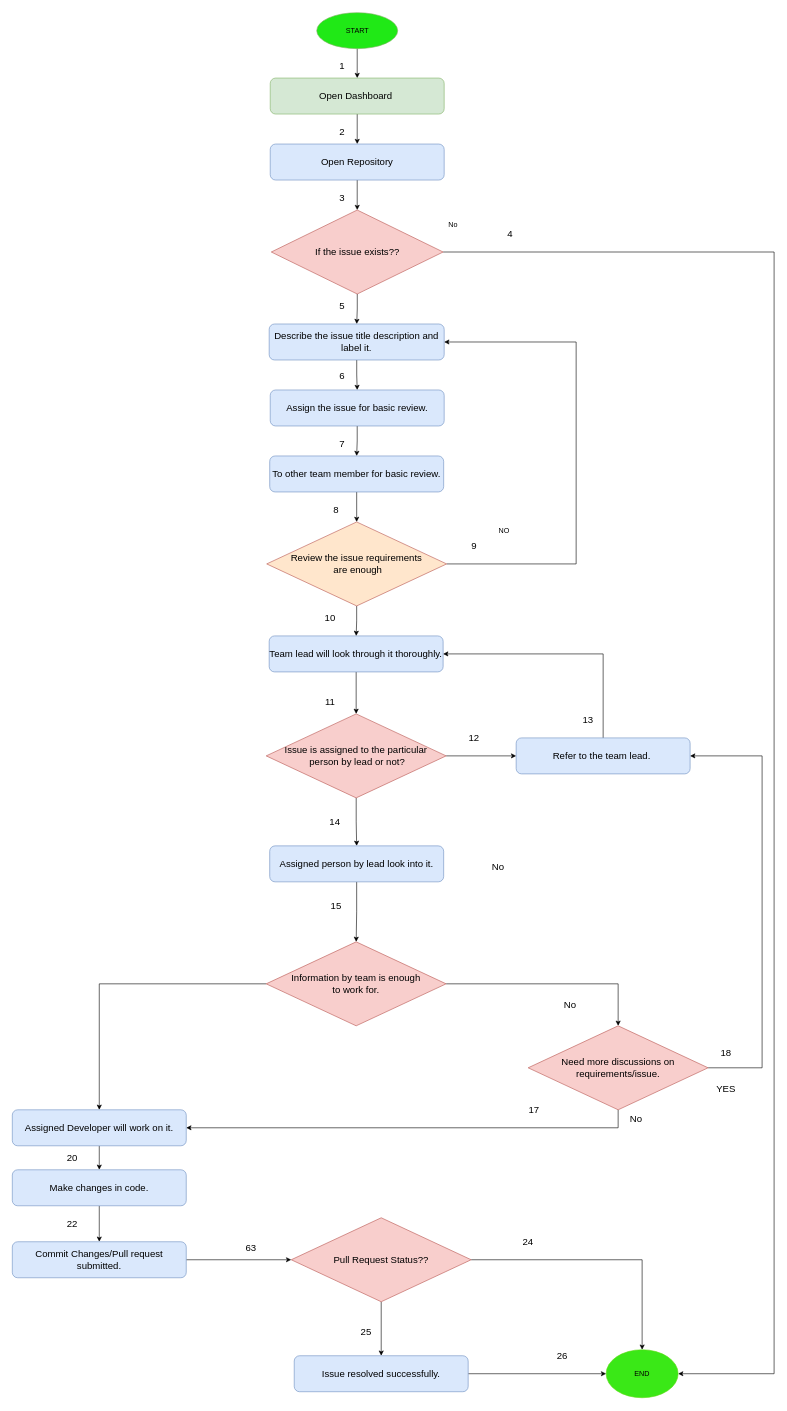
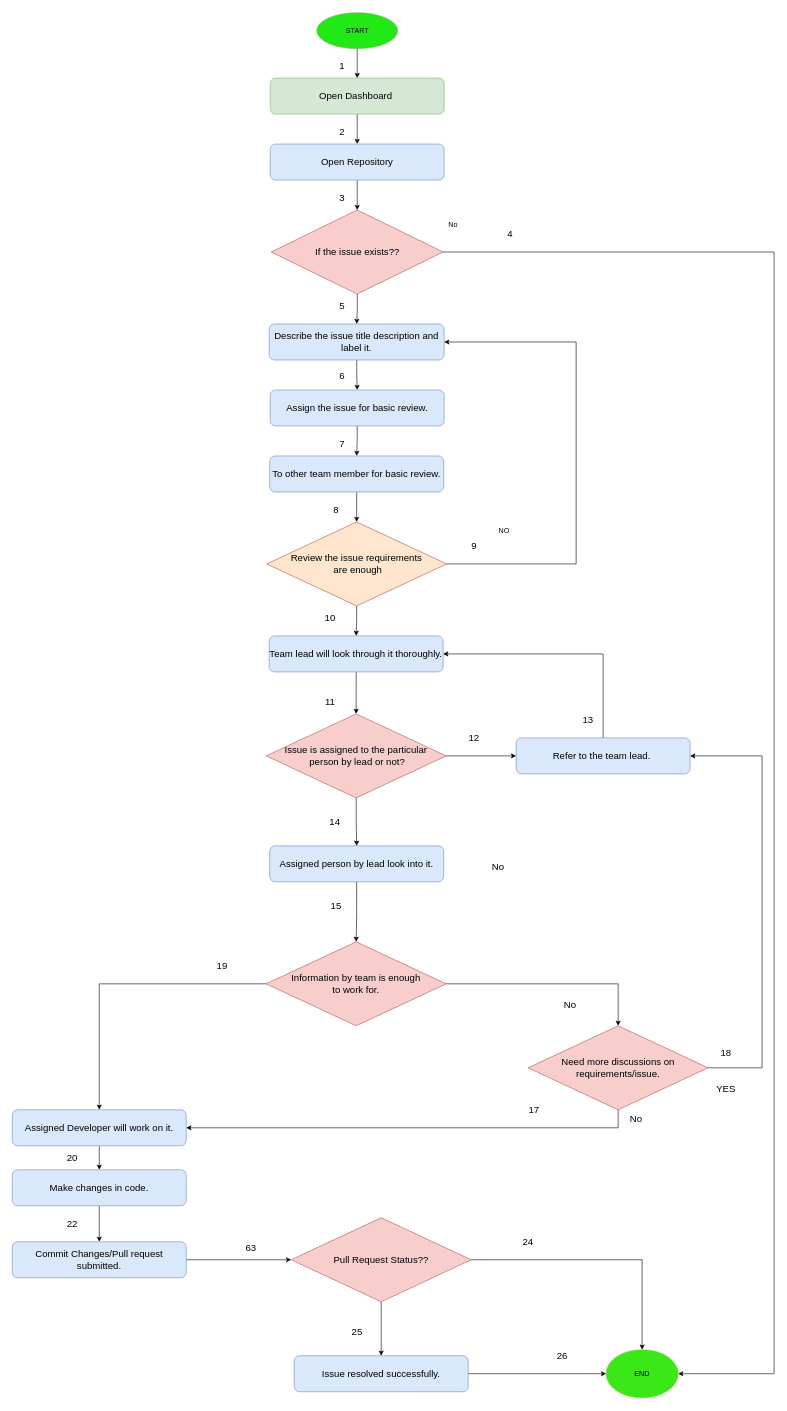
  <mxCell id="0" />
  <mxCell id="1" parent="0" />
  <mxCell id="2" value="" style="edgeStyle=orthogonalEdgeStyle;rounded=1;hachureGap=4;orthogonalLoop=1;jettySize=auto;html=1;fontFamily=Architects Daughter;fontSource=https%3A%2F%2Ffonts.googleapis.com%2Fcss%3Ffamily%3DArchitects%2BDaughter;fontSize=16;labelBackgroundColor=none;fontColor=default;" parent="1" source="3" target="5" edge="1"><mxGeometry relative="1" as="geometry" /></mxCell>
  <mxCell id="3" value="START" style="ellipse;whiteSpace=wrap;html=1;rounded=1;labelBackgroundColor=none;fillColor=#20e916;strokeColor=#82b366;" parent="1" vertex="1"><mxGeometry x="527.5" y="20" width="135" height="60" as="geometry" /></mxCell>
  <mxCell id="4" value="" style="edgeStyle=orthogonalEdgeStyle;rounded=1;hachureGap=4;orthogonalLoop=1;jettySize=auto;html=1;fontFamily=Architects Daughter;fontSource=https%3A%2F%2Ffonts.googleapis.com%2Fcss%3Ffamily%3DArchitects%2BDaughter;fontSize=16;labelBackgroundColor=none;fontColor=default;" parent="1" source="5" target="7" edge="1"><mxGeometry relative="1" as="geometry" /></mxCell>
  <mxCell id="5" value="&lt;font style=&quot;font-size: 16px;&quot;&gt;Open Dashboard&amp;nbsp;&lt;/font&gt;" style="rounded=1;whiteSpace=wrap;html=1;labelBackgroundColor=none;fillColor=#d5e8d4;strokeColor=#82b366;" parent="1" vertex="1"><mxGeometry x="450" y="129" width="290" height="60" as="geometry" /></mxCell>
  <mxCell id="6" style="edgeStyle=orthogonalEdgeStyle;rounded=0;orthogonalLoop=1;jettySize=auto;html=1;entryX=0.5;entryY=0;entryDx=0;entryDy=0;" parent="1" source="7" target="10" edge="1"><mxGeometry relative="1" as="geometry" /></mxCell>
  <mxCell id="7" value="&lt;span style=&quot;font-size: 16px;&quot;&gt;Open Repository&lt;/span&gt;" style="rounded=1;whiteSpace=wrap;html=1;labelBackgroundColor=none;fillColor=#dae8fc;strokeColor=#6c8ebf;" parent="1" vertex="1"><mxGeometry x="450" y="239" width="290" height="60" as="geometry" /></mxCell>
  <mxCell id="8" value="" style="edgeStyle=orthogonalEdgeStyle;rounded=0;orthogonalLoop=1;jettySize=auto;html=1;" parent="1" source="10" target="13" edge="1"><mxGeometry relative="1" as="geometry" /></mxCell>
  <mxCell id="9" style="edgeStyle=orthogonalEdgeStyle;rounded=0;orthogonalLoop=1;jettySize=auto;html=1;entryX=1;entryY=0.5;entryDx=0;entryDy=0;" parent="1" source="10" target="52" edge="1"><mxGeometry relative="1" as="geometry"><Array as="points"><mxPoint x="1290" y="419" /><mxPoint x="1290" y="2289" /></Array></mxGeometry></mxCell>
  <mxCell id="10" value="&lt;span style=&quot;font-size: 16px;&quot;&gt;If the issue exists??&lt;/span&gt;" style="rhombus;whiteSpace=wrap;html=1;fillColor=#f8cecc;strokeColor=#b85450;rounded=0;" parent="1" vertex="1"><mxGeometry x="451.75" y="349" width="286.5" height="140" as="geometry" /></mxCell>
  <mxCell id="11" value="No" style="text;html=1;strokeColor=none;fillColor=none;align=center;verticalAlign=middle;whiteSpace=wrap;rounded=0;" parent="1" vertex="1"><mxGeometry x="725" y="359" width="60" height="30" as="geometry" /></mxCell>
  <mxCell id="12" value="" style="edgeStyle=orthogonalEdgeStyle;rounded=0;orthogonalLoop=1;jettySize=auto;html=1;" parent="1" source="13" target="15" edge="1"><mxGeometry relative="1" as="geometry" /></mxCell>
  <mxCell id="13" value="&lt;span style=&quot;font-size: 16px;&quot;&gt;Describe the issue title description and label it.&lt;/span&gt;" style="rounded=1;whiteSpace=wrap;html=1;labelBackgroundColor=none;fillColor=#dae8fc;strokeColor=#6c8ebf;" parent="1" vertex="1"><mxGeometry x="448.25" y="539" width="291.75" height="60" as="geometry" /></mxCell>
  <mxCell id="14" value="" style="edgeStyle=orthogonalEdgeStyle;rounded=0;orthogonalLoop=1;jettySize=auto;html=1;" parent="1" source="15" target="17" edge="1"><mxGeometry relative="1" as="geometry" /></mxCell>
  <mxCell id="15" value="&lt;span style=&quot;font-size: 16px;&quot;&gt;Assign the issue for basic review.&lt;/span&gt;" style="rounded=1;whiteSpace=wrap;html=1;labelBackgroundColor=none;fillColor=#dae8fc;strokeColor=#6c8ebf;" parent="1" vertex="1"><mxGeometry x="450" y="649" width="290" height="60" as="geometry" /></mxCell>
  <mxCell id="16" value="" style="edgeStyle=orthogonalEdgeStyle;rounded=0;orthogonalLoop=1;jettySize=auto;html=1;" parent="1" source="17" target="22" edge="1"><mxGeometry relative="1" as="geometry" /></mxCell>
  <mxCell id="17" value="&lt;span style=&quot;font-size: 16px;&quot;&gt;To other team member for basic review.&lt;br&gt;&lt;/span&gt;" style="rounded=1;whiteSpace=wrap;html=1;labelBackgroundColor=none;fillColor=#dae8fc;strokeColor=#6c8ebf;" parent="1" vertex="1"><mxGeometry x="449.12" y="759" width="290" height="60" as="geometry" /></mxCell>
  <mxCell id="18" value="" style="edgeStyle=orthogonalEdgeStyle;rounded=0;orthogonalLoop=1;jettySize=auto;html=1;" parent="1" source="19" target="25" edge="1"><mxGeometry relative="1" as="geometry" /></mxCell>
  <mxCell id="19" value="&lt;span style=&quot;font-size: 16px;&quot;&gt;Team lead will look through it&amp;nbsp;thoroughly.&lt;/span&gt;" style="rounded=1;whiteSpace=wrap;html=1;labelBackgroundColor=none;fillColor=#dae8fc;strokeColor=#6c8ebf;" parent="1" vertex="1"><mxGeometry x="448.25" y="1059" width="290" height="60" as="geometry" /></mxCell>
  <mxCell id="20" value="" style="edgeStyle=orthogonalEdgeStyle;rounded=0;orthogonalLoop=1;jettySize=auto;html=1;" parent="1" source="22" target="19" edge="1"><mxGeometry relative="1" as="geometry" /></mxCell>
  <mxCell id="21" style="edgeStyle=orthogonalEdgeStyle;rounded=0;orthogonalLoop=1;jettySize=auto;html=1;entryX=1;entryY=0.5;entryDx=0;entryDy=0;" parent="1" source="22" target="13" edge="1"><mxGeometry relative="1" as="geometry"><Array as="points"><mxPoint x="960" y="939" /><mxPoint x="960" y="569" /></Array></mxGeometry></mxCell>
  <mxCell id="22" value="&lt;span style=&quot;font-size: 16px;&quot;&gt;Review the issue requirements&lt;br&gt;&amp;nbsp;are enough&lt;/span&gt;" style="rhombus;whiteSpace=wrap;html=1;fillColor=#ffe6cc;strokeColor=#b85450;rounded=0;align=center;" parent="1" vertex="1"><mxGeometry x="444.12" y="869" width="300" height="140" as="geometry" /></mxCell>
  <mxCell id="23" value="" style="edgeStyle=orthogonalEdgeStyle;rounded=0;orthogonalLoop=1;jettySize=auto;html=1;" parent="1" source="25" target="27" edge="1"><mxGeometry relative="1" as="geometry" /></mxCell>
  <mxCell id="24" value="" style="edgeStyle=orthogonalEdgeStyle;rounded=0;orthogonalLoop=1;jettySize=auto;html=1;" parent="1" source="25" target="29" edge="1"><mxGeometry relative="1" as="geometry" /></mxCell>
  <mxCell id="25" value="&lt;span style=&quot;font-size: 16px;&quot;&gt;Issue is assigned to the particular&lt;br&gt;&amp;nbsp;person by lead or not?&lt;/span&gt;" style="rhombus;whiteSpace=wrap;html=1;fillColor=#f8cecc;strokeColor=#b85450;rounded=0;align=center;" parent="1" vertex="1"><mxGeometry x="443.25" width="300" height="140" as="geometry" y="1189" /></mxCell>
  <mxCell id="26" style="edgeStyle=orthogonalEdgeStyle;rounded=0;orthogonalLoop=1;jettySize=auto;html=1;entryX=1;entryY=0.5;entryDx=0;entryDy=0;" parent="1" source="27" target="19" edge="1"><mxGeometry relative="1" as="geometry"><Array as="points"><mxPoint x="1005" y="1089" /></Array></mxGeometry></mxCell>
  <mxCell id="27" value="&lt;span style=&quot;font-size: 16px;&quot;&gt;Refer to the team lead.&amp;nbsp;&lt;/span&gt;" style="rounded=1;whiteSpace=wrap;html=1;labelBackgroundColor=none;fillColor=#dae8fc;strokeColor=#6c8ebf;" parent="1" vertex="1"><mxGeometry x="860" y="1229" width="290" height="60" as="geometry" /></mxCell>
  <mxCell id="28" value="" style="edgeStyle=orthogonalEdgeStyle;rounded=0;orthogonalLoop=1;jettySize=auto;html=1;" parent="1" source="29" target="32" edge="1"><mxGeometry relative="1" as="geometry" /></mxCell>
  <mxCell id="29" value="&lt;span style=&quot;font-size: 16px;&quot;&gt;Assigned person by lead look into it.&lt;/span&gt;" style="rounded=1;whiteSpace=wrap;html=1;labelBackgroundColor=none;fillColor=#dae8fc;strokeColor=#6c8ebf;" parent="1" vertex="1"><mxGeometry x="449.12" y="1409" width="290" height="60" as="geometry" /></mxCell>
  <mxCell id="30" style="edgeStyle=orthogonalEdgeStyle;rounded=0;orthogonalLoop=1;jettySize=auto;html=1;entryX=0.5;entryY=0;entryDx=0;entryDy=0;" parent="1" source="32" target="35" edge="1"><mxGeometry relative="1" as="geometry" /></mxCell>
  <mxCell id="31" style="edgeStyle=orthogonalEdgeStyle;rounded=0;orthogonalLoop=1;jettySize=auto;html=1;entryX=0.5;entryY=0;entryDx=0;entryDy=0;" parent="1" source="32" target="42" edge="1"><mxGeometry relative="1" as="geometry" /></mxCell>
  <mxCell id="32" value="&lt;span style=&quot;font-size: 16px;&quot;&gt;Information by team is enough &lt;br&gt;to work for.&lt;/span&gt;" style="rhombus;whiteSpace=wrap;html=1;fillColor=#f8cecc;strokeColor=#b85450;rounded=0;align=center;" parent="1" vertex="1"><mxGeometry x="443.25" y="1569" width="300" height="140" as="geometry" /></mxCell>
  <mxCell id="33" value="&lt;font style=&quot;font-size: 16px;&quot;&gt;No&lt;/font&gt;" style="text;html=1;strokeColor=none;fillColor=none;align=center;verticalAlign=middle;whiteSpace=wrap;rounded=0;" parent="1" vertex="1"><mxGeometry x="800" y="1429" width="60" height="30" as="geometry" /></mxCell>
  <mxCell id="34" value="" style="edgeStyle=orthogonalEdgeStyle;rounded=0;orthogonalLoop=1;jettySize=auto;html=1;" parent="1" source="35" target="37" edge="1"><mxGeometry relative="1" as="geometry" /></mxCell>
  <mxCell id="35" value="&lt;span style=&quot;font-size: 16px;&quot;&gt;Assigned Developer will work on it.&lt;/span&gt;" style="rounded=1;whiteSpace=wrap;html=1;labelBackgroundColor=none;fillColor=#dae8fc;strokeColor=#6c8ebf;" parent="1" vertex="1"><mxGeometry x="20" y="1849" width="290" height="60" as="geometry" /></mxCell>
  <mxCell id="36" value="" style="edgeStyle=orthogonalEdgeStyle;rounded=0;orthogonalLoop=1;jettySize=auto;html=1;" parent="1" source="37" target="39" edge="1"><mxGeometry relative="1" as="geometry" /></mxCell>
  <mxCell id="37" value="&lt;span style=&quot;font-size: 16px;&quot;&gt;Make changes in code.&lt;/span&gt;" style="rounded=1;whiteSpace=wrap;html=1;labelBackgroundColor=none;fillColor=#dae8fc;strokeColor=#6c8ebf;" parent="1" vertex="1"><mxGeometry x="20" y="1949" width="290" height="60" as="geometry" /></mxCell>
  <mxCell id="38" style="edgeStyle=orthogonalEdgeStyle;rounded=0;orthogonalLoop=1;jettySize=auto;html=1;entryX=0;entryY=0.5;entryDx=0;entryDy=0;" parent="1" source="39" target="46" edge="1"><mxGeometry relative="1" as="geometry" /></mxCell>
  <mxCell id="39" value="&lt;span style=&quot;font-size: 16px;&quot;&gt;Commit Changes/Pull request submitted.&lt;/span&gt;" style="rounded=1;whiteSpace=wrap;html=1;labelBackgroundColor=none;fillColor=#dae8fc;strokeColor=#6c8ebf;" parent="1" vertex="1"><mxGeometry x="20" y="2069" width="290" height="60" as="geometry" /></mxCell>
  <mxCell id="40" style="edgeStyle=orthogonalEdgeStyle;rounded=0;orthogonalLoop=1;jettySize=auto;html=1;entryX=1;entryY=0.5;entryDx=0;entryDy=0;" parent="1" source="42" target="35" edge="1"><mxGeometry relative="1" as="geometry"><Array as="points"><mxPoint x="1030" y="1879" /></Array></mxGeometry></mxCell>
  <mxCell id="41" style="edgeStyle=orthogonalEdgeStyle;rounded=0;orthogonalLoop=1;jettySize=auto;html=1;entryX=1;entryY=0.5;entryDx=0;entryDy=0;" parent="1" source="42" target="27" edge="1"><mxGeometry relative="1" as="geometry"><Array as="points"><mxPoint x="1270" y="1779" /><mxPoint x="1270" y="1259" /></Array></mxGeometry></mxCell>
  <mxCell id="42" value="&lt;span style=&quot;font-size: 16px;&quot;&gt;Need more discussions on &lt;br&gt;requirements/issue.&lt;/span&gt;" style="rhombus;whiteSpace=wrap;html=1;fillColor=#f8cecc;strokeColor=#b85450;rounded=0;align=center;" parent="1" vertex="1"><mxGeometry x="880" y="1709" width="300" height="140" as="geometry" /></mxCell>
  <mxCell id="43" value="&lt;font style=&quot;font-size: 16px;&quot;&gt;No&lt;/font&gt;" style="text;html=1;strokeColor=none;fillColor=none;align=center;verticalAlign=middle;whiteSpace=wrap;rounded=0;" parent="1" vertex="1"><mxGeometry x="920" y="1659" width="60" height="30" as="geometry" /></mxCell>
  <mxCell id="44" value="" style="edgeStyle=orthogonalEdgeStyle;rounded=0;orthogonalLoop=1;jettySize=auto;html=1;" parent="1" source="46" target="50" edge="1"><mxGeometry relative="1" as="geometry" /></mxCell>
  <mxCell id="45" style="edgeStyle=orthogonalEdgeStyle;rounded=0;orthogonalLoop=1;jettySize=auto;html=1;entryX=0.5;entryY=0;entryDx=0;entryDy=0;" parent="1" source="46" target="52" edge="1"><mxGeometry relative="1" as="geometry" /></mxCell>
  <mxCell id="46" value="&lt;span style=&quot;font-size: 16px;&quot;&gt;Pull Request Status??&lt;/span&gt;" style="rhombus;whiteSpace=wrap;html=1;fillColor=#f8cecc;strokeColor=#b85450;rounded=0;align=center;" parent="1" vertex="1"><mxGeometry x="485" y="2029" width="300" height="140" as="geometry" /></mxCell>
  <mxCell id="47" value="&lt;font style=&quot;font-size: 16px;&quot;&gt;No&lt;/font&gt;" style="text;html=1;strokeColor=none;fillColor=none;align=center;verticalAlign=middle;whiteSpace=wrap;rounded=0;" parent="1" vertex="1"><mxGeometry x="1030" y="1849" width="60" height="30" as="geometry" /></mxCell>
  <mxCell id="48" value="&lt;font style=&quot;font-size: 16px;&quot;&gt;YES&lt;/font&gt;" style="text;html=1;strokeColor=none;fillColor=none;align=center;verticalAlign=middle;whiteSpace=wrap;rounded=0;" parent="1" vertex="1"><mxGeometry x="1180" y="1799" width="60" height="30" as="geometry" /></mxCell>
  <mxCell id="49" style="edgeStyle=orthogonalEdgeStyle;rounded=0;orthogonalLoop=1;jettySize=auto;html=1;entryX=0;entryY=0.5;entryDx=0;entryDy=0;" parent="1" source="50" target="52" edge="1"><mxGeometry relative="1" as="geometry" /></mxCell>
  <mxCell id="50" value="&lt;span style=&quot;font-size: 16px;&quot;&gt;Issue resolved successfully.&lt;/span&gt;" style="rounded=1;whiteSpace=wrap;html=1;labelBackgroundColor=none;fillColor=#dae8fc;strokeColor=#6c8ebf;" parent="1" vertex="1"><mxGeometry x="490" y="2259" width="290" height="60" as="geometry" /></mxCell>
  <mxCell id="51" value="NO" style="text;html=1;strokeColor=none;fillColor=none;align=center;verticalAlign=middle;whiteSpace=wrap;rounded=0;" parent="1" vertex="1"><mxGeometry x="810" y="869" width="60" height="30" as="geometry" /></mxCell>
  <mxCell id="52" value="END" style="ellipse;whiteSpace=wrap;html=1;fillColor=#3AE817;strokeColor=#5ddb14;" parent="1" vertex="1"><mxGeometry x="1010" y="2249" width="120" height="80" as="geometry" /></mxCell>
  <mxCell id="53" value="&lt;font style=&quot;font-size: 16px;&quot;&gt;2&lt;/font&gt;" style="text;html=1;strokeColor=none;fillColor=none;align=center;verticalAlign=middle;whiteSpace=wrap;rounded=0;" vertex="1" parent="1"><mxGeometry x="540" y="199" width="60" height="40" as="geometry" /></mxCell>
  <mxCell id="54" value="&lt;font style=&quot;font-size: 16px;&quot;&gt;3&lt;/font&gt;" style="text;html=1;strokeColor=none;fillColor=none;align=center;verticalAlign=middle;whiteSpace=wrap;rounded=0;" vertex="1" parent="1"><mxGeometry x="540" y="309" width="60" height="40" as="geometry" /></mxCell>
  <mxCell id="55" value="&lt;font style=&quot;font-size: 16px;&quot;&gt;1&lt;/font&gt;" style="text;html=1;strokeColor=none;fillColor=none;align=center;verticalAlign=middle;whiteSpace=wrap;rounded=0;" vertex="1" parent="1"><mxGeometry x="540" y="89" width="60" height="40" as="geometry" /></mxCell>
  <mxCell id="56" value="&lt;font style=&quot;font-size: 16px;&quot;&gt;4&lt;/font&gt;" style="text;html=1;strokeColor=none;fillColor=none;align=center;verticalAlign=middle;whiteSpace=wrap;rounded=0;" vertex="1" parent="1"><mxGeometry x="820" y="369" width="60" height="40" as="geometry" /></mxCell>
  <mxCell id="57" value="&lt;span style=&quot;font-size: 16px;&quot;&gt;5&lt;/span&gt;" style="text;html=1;strokeColor=none;fillColor=none;align=center;verticalAlign=middle;whiteSpace=wrap;rounded=0;" vertex="1" parent="1"><mxGeometry x="540" y="489" width="60" height="40" as="geometry" /></mxCell>
  <mxCell id="58" value="&lt;font style=&quot;font-size: 16px;&quot;&gt;6&lt;/font&gt;" style="text;html=1;strokeColor=none;fillColor=none;align=center;verticalAlign=middle;whiteSpace=wrap;rounded=0;" vertex="1" parent="1"><mxGeometry x="540" y="605" width="60" height="40" as="geometry" /></mxCell>
  <mxCell id="59" value="&lt;font style=&quot;font-size: 16px;&quot;&gt;7&lt;/font&gt;" style="text;html=1;strokeColor=none;fillColor=none;align=center;verticalAlign=middle;whiteSpace=wrap;rounded=0;" vertex="1" parent="1"><mxGeometry x="540" y="719" width="60" height="40" as="geometry" /></mxCell>
  <mxCell id="60" value="&lt;font style=&quot;font-size: 16px;&quot;&gt;8&lt;/font&gt;" style="text;html=1;strokeColor=none;fillColor=none;align=center;verticalAlign=middle;whiteSpace=wrap;rounded=0;" vertex="1" parent="1"><mxGeometry x="530" y="829" width="60" height="40" as="geometry" /></mxCell>
  <mxCell id="61" value="&lt;font style=&quot;font-size: 16px;&quot;&gt;9&lt;/font&gt;" style="text;html=1;strokeColor=none;fillColor=none;align=center;verticalAlign=middle;whiteSpace=wrap;rounded=0;" vertex="1" parent="1"><mxGeometry x="760" y="889" width="60" height="40" as="geometry" /></mxCell>
  <mxCell id="62" value="&lt;font style=&quot;font-size: 16px;&quot;&gt;10&lt;/font&gt;" style="text;html=1;strokeColor=none;fillColor=none;align=center;verticalAlign=middle;whiteSpace=wrap;rounded=0;" vertex="1" parent="1"><mxGeometry x="520" y="1009" width="60" height="40" as="geometry" /></mxCell>
  <mxCell id="63" value="&lt;font style=&quot;font-size: 16px;&quot;&gt;11&lt;/font&gt;" style="text;html=1;strokeColor=none;fillColor=none;align=center;verticalAlign=middle;whiteSpace=wrap;rounded=0;" vertex="1" parent="1"><mxGeometry x="520" y="1149" width="60" height="40" as="geometry" /></mxCell>
  <mxCell id="64" value="&lt;font style=&quot;font-size: 16px;&quot;&gt;12&lt;/font&gt;" style="text;html=1;strokeColor=none;fillColor=none;align=center;verticalAlign=middle;whiteSpace=wrap;rounded=0;" vertex="1" parent="1"><mxGeometry x="760" y="1209" width="60" height="40" as="geometry" /></mxCell>
  <mxCell id="65" value="&lt;font style=&quot;font-size: 16px;&quot;&gt;13&lt;/font&gt;" style="text;html=1;strokeColor=none;fillColor=none;align=center;verticalAlign=middle;whiteSpace=wrap;rounded=0;" vertex="1" parent="1"><mxGeometry x="950" y="1179" width="60" height="40" as="geometry" /></mxCell>
  <mxCell id="66" value="&lt;font style=&quot;font-size: 16px;&quot;&gt;14&lt;/font&gt;" style="text;html=1;strokeColor=none;fillColor=none;align=center;verticalAlign=middle;whiteSpace=wrap;rounded=0;" vertex="1" parent="1"><mxGeometry x="527.5" y="1349" width="60" height="40" as="geometry" /></mxCell>
  <mxCell id="67" value="&lt;font style=&quot;font-size: 16px;&quot;&gt;15&lt;/font&gt;" style="text;html=1;strokeColor=none;fillColor=none;align=center;verticalAlign=middle;whiteSpace=wrap;rounded=0;" vertex="1" parent="1"><mxGeometry x="530" y="1489" width="60" height="40" as="geometry" /></mxCell>
+ <mxCell id="68" value="&lt;font style=&quot;font-size: 16px;&quot;&gt;19&lt;/font&gt;" style="text;html=1;strokeColor=none;fillColor=none;align=center;verticalAlign=middle;whiteSpace=wrap;rounded=0;" vertex="1" parent="1"><mxGeometry x="340" y="1589" width="60" height="40" as="geometry" /></mxCell>
  <mxCell id="69" value="&lt;font style=&quot;font-size: 16px;&quot;&gt;17&lt;/font&gt;" style="text;html=1;strokeColor=none;fillColor=none;align=center;verticalAlign=middle;whiteSpace=wrap;rounded=0;" vertex="1" parent="1"><mxGeometry x="860" y="1829" width="60" height="40" as="geometry" /></mxCell>
  <mxCell id="70" value="&lt;font style=&quot;font-size: 16px;&quot;&gt;18&lt;/font&gt;" style="text;html=1;strokeColor=none;fillColor=none;align=center;verticalAlign=middle;whiteSpace=wrap;rounded=0;" vertex="1" parent="1"><mxGeometry x="1180" y="1734" width="60" height="40" as="geometry" /></mxCell>
  <mxCell id="71" value="&lt;font style=&quot;font-size: 16px;&quot;&gt;20&lt;/font&gt;" style="text;html=1;strokeColor=none;fillColor=none;align=center;verticalAlign=middle;whiteSpace=wrap;rounded=0;" vertex="1" parent="1"><mxGeometry x="90" y="1909" width="60" height="40" as="geometry" /></mxCell>
  <mxCell id="72" value="&lt;font style=&quot;font-size: 16px;&quot;&gt;22&lt;/font&gt;" style="text;html=1;strokeColor=none;fillColor=none;align=center;verticalAlign=middle;whiteSpace=wrap;rounded=0;" vertex="1" parent="1"><mxGeometry x="90" y="2019" width="60" height="40" as="geometry" /></mxCell>
  <mxCell id="73" value="&lt;font style=&quot;font-size: 16px;&quot;&gt;63&lt;/font&gt;" style="text;html=1;strokeColor=none;fillColor=none;align=center;verticalAlign=middle;whiteSpace=wrap;rounded=0;" vertex="1" parent="1"><mxGeometry x="388.25" y="2059" width="60" height="40" as="geometry" /></mxCell>
- <mxCell id="74" value="&lt;font style=&quot;font-size: 16px;&quot;&gt;25&lt;/font&gt;" style="text;html=1;strokeColor=none;fillColor=none;align=center;verticalAlign=middle;whiteSpace=wrap;rounded=0;" vertex="1" parent="1"><mxGeometry x="580" y="2199" width="60" height="40" as="geometry" /></mxCell>
+ <mxCell id="74" value="&lt;font style=&quot;font-size: 16px;&quot;&gt;25&lt;/font&gt;" style="text;html=1;strokeColor=none;fillColor=none;align=center;verticalAlign=middle;whiteSpace=wrap;rounded=0;" vertex="1" parent="1"><mxGeometry x="565" y="2199" width="60" height="40" as="geometry" /></mxCell>
  <mxCell id="75" value="&lt;font style=&quot;font-size: 16px;&quot;&gt;24&lt;/font&gt;" style="text;html=1;strokeColor=none;fillColor=none;align=center;verticalAlign=middle;whiteSpace=wrap;rounded=0;" vertex="1" parent="1"><mxGeometry x="850" y="2049" width="60" height="40" as="geometry" /></mxCell>
  <mxCell id="76" value="&lt;font style=&quot;font-size: 16px;&quot;&gt;26&lt;/font&gt;" style="text;html=1;strokeColor=none;fillColor=none;align=center;verticalAlign=middle;whiteSpace=wrap;rounded=0;" vertex="1" parent="1"><mxGeometry x="907" y="2239" width="60" height="40" as="geometry" /></mxCell>
